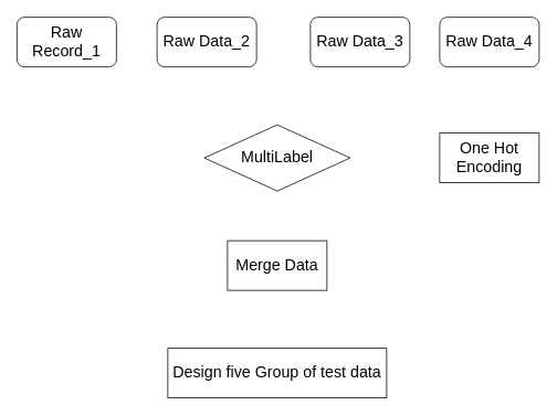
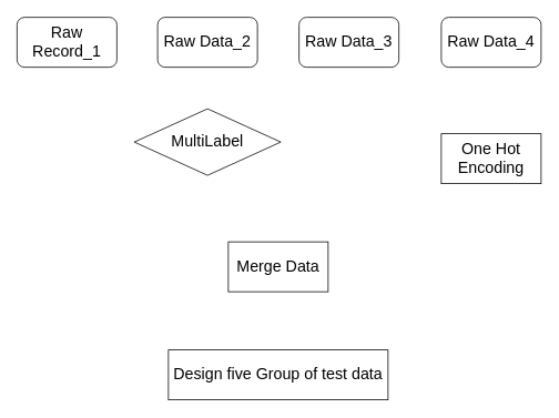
  <mxCell id="0" />
  <mxCell id="1" parent="0" />
  <mxCell id="2" value="Raw Record_1" style="rounded=1;whiteSpace=wrap;html=1;fontSize=19;" parent="1" vertex="1"><mxGeometry x="20" y="20" width="120" height="60" as="geometry" /></mxCell>
  <mxCell id="3" value="Raw Data_2" style="rounded=1;whiteSpace=wrap;html=1;fontSize=19;" vertex="1" parent="1"><mxGeometry x="189" y="20" width="120" height="60" as="geometry" /></mxCell>
- <mxCell id="4" value="Raw Data_3" style="rounded=1;whiteSpace=wrap;html=1;fontSize=19;" vertex="1" parent="1"><mxGeometry x="374" y="20" width="120" height="60" as="geometry" /></mxCell>
+ <mxCell id="4" value="Raw Data_3" style="rounded=1;whiteSpace=wrap;html=1;fontSize=19;" vertex="1" parent="1"><mxGeometry x="359" y="20" width="120" height="60" as="geometry" /></mxCell>
  <mxCell id="5" value="Raw Data_4" style="rounded=1;whiteSpace=wrap;html=1;fontSize=19;" vertex="1" parent="1"><mxGeometry x="530" y="20" width="120" height="60" as="geometry" /></mxCell>
  <mxCell id="6" value="One Hot Encoding" style="rounded=0;whiteSpace=wrap;html=1;fontSize=19;" vertex="1" parent="1"><mxGeometry x="530" y="160" width="120" height="60" as="geometry" /></mxCell>
- <mxCell id="7" value="MultiLabel" style="rhombus;whiteSpace=wrap;html=1;fontSize=19;" vertex="1" parent="1"><mxGeometry x="246" y="150" width="176" height="80" as="geometry" /></mxCell>
+ <mxCell id="7" value="MultiLabel" style="rhombus;whiteSpace=wrap;html=1;fontSize=19;" vertex="1" parent="1"><mxGeometry x="161" y="130" width="176" height="80" as="geometry" /></mxCell>
  <mxCell id="8" value="Merge Data" style="rounded=0;whiteSpace=wrap;html=1;fontSize=19;" vertex="1" parent="1"><mxGeometry x="274" y="290" width="120" height="60" as="geometry" /></mxCell>
  <mxCell id="9" value="Design five Group of test data" style="rounded=0;whiteSpace=wrap;html=1;fontSize=19;" vertex="1" parent="1"><mxGeometry x="202" y="420" width="264" height="60" as="geometry" /></mxCell>
